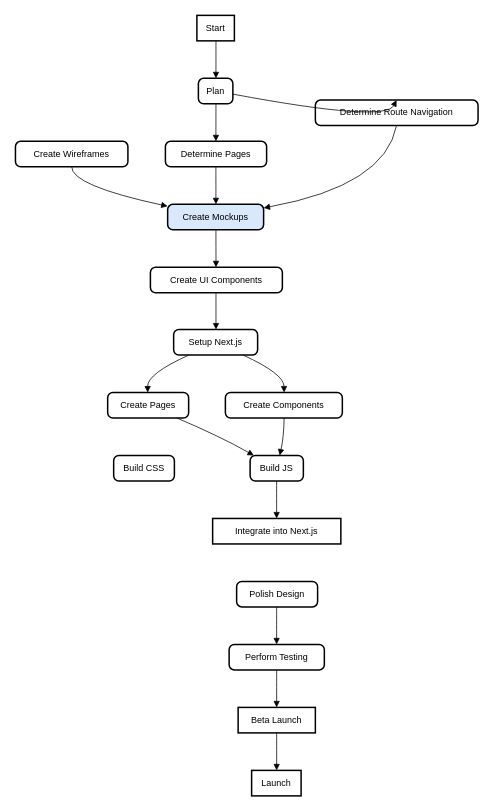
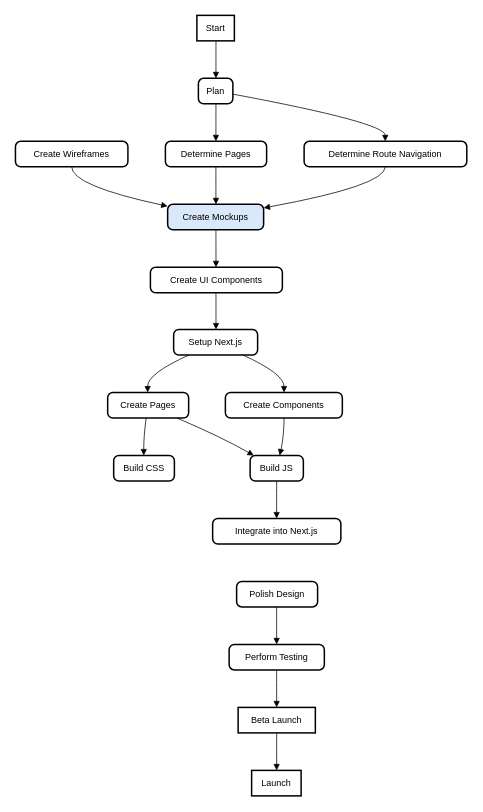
  <mxCell id="0" />
  <mxCell id="1" parent="0" />
  <mxCell id="2" value="Start" style="whiteSpace=wrap;strokeWidth=2;" vertex="1" parent="1"><mxGeometry x="262" width="50" height="34" as="geometry" y="20" /></mxCell>
  <mxCell id="3" value="Plan" style="rounded=1;absoluteArcSize=1;arcSize=14;whiteSpace=wrap;strokeWidth=2;" vertex="1" parent="1"><mxGeometry x="264" y="104" width="46" height="34" as="geometry" /></mxCell>
  <mxCell id="4" value="Create Wireframes" style="rounded=1;absoluteArcSize=1;arcSize=14;whiteSpace=wrap;strokeWidth=2;" vertex="1" parent="1"><mxGeometry y="188" width="150" height="34" as="geometry" x="20" /></mxCell>
  <mxCell id="5" value="Determine Pages" style="rounded=1;absoluteArcSize=1;arcSize=14;whiteSpace=wrap;strokeWidth=2;" vertex="1" parent="1"><mxGeometry x="220" y="188" width="135" height="34" as="geometry" /></mxCell>
- <mxCell id="6" value="Determine Route Navigation" style="rounded=1;absoluteArcSize=1;arcSize=14;whiteSpace=wrap;strokeWidth=2;" vertex="1" parent="1"><mxGeometry x="420" y="133" width="217" height="34" as="geometry" /></mxCell>
+ <mxCell id="6" value="Determine Route Navigation" style="rounded=1;absoluteArcSize=1;arcSize=14;whiteSpace=wrap;strokeWidth=2;" vertex="1" parent="1"><mxGeometry x="405" y="188" width="217" height="34" as="geometry" /></mxCell>
  <mxCell id="7" value="Create Mockups" style="rounded=1;absoluteArcSize=1;arcSize=14;whiteSpace=wrap;strokeWidth=2;fillColor=#dae8fc;" vertex="1" parent="1"><mxGeometry x="223" y="272" width="128" height="34" as="geometry" /></mxCell>
  <mxCell id="8" value="Create UI Components" style="rounded=1;absoluteArcSize=1;arcSize=14;whiteSpace=wrap;strokeWidth=2;" vertex="1" parent="1"><mxGeometry x="200" y="356" width="176" height="34" as="geometry" /></mxCell>
  <mxCell id="9" value="Setup Next.js" style="rounded=1;absoluteArcSize=1;arcSize=14;whiteSpace=wrap;strokeWidth=2;" vertex="1" parent="1"><mxGeometry x="231" y="439" width="112" height="34" as="geometry" /></mxCell>
  <mxCell id="10" value="Create Pages" style="rounded=1;absoluteArcSize=1;arcSize=14;whiteSpace=wrap;strokeWidth=2;" vertex="1" parent="1"><mxGeometry x="143" y="523" width="108" height="34" as="geometry" /></mxCell>
  <mxCell id="11" value="Create Components" style="rounded=1;absoluteArcSize=1;arcSize=14;whiteSpace=wrap;strokeWidth=2;" vertex="1" parent="1"><mxGeometry x="300" y="523" width="156" height="34" as="geometry" /></mxCell>
  <mxCell id="12" value="Build CSS" style="rounded=1;absoluteArcSize=1;arcSize=14;whiteSpace=wrap;strokeWidth=2;" vertex="1" parent="1"><mxGeometry x="151" y="607" width="81" height="34" as="geometry" /></mxCell>
  <mxCell id="13" value="Build JS" style="rounded=1;absoluteArcSize=1;arcSize=14;whiteSpace=wrap;strokeWidth=2;" vertex="1" parent="1"><mxGeometry x="333" y="607" width="71" height="34" as="geometry" /></mxCell>
- <mxCell id="14" value="Integrate into Next.js" style="absoluteArcSize=1;arcSize=14;whiteSpace=wrap;strokeWidth=2;rounded=0;" vertex="1" parent="1"><mxGeometry x="283" y="691" width="171" height="34" as="geometry" /></mxCell>
+ <mxCell id="14" value="Integrate into Next.js" style="rounded=1;absoluteArcSize=1;arcSize=14;whiteSpace=wrap;strokeWidth=2;" vertex="1" parent="1"><mxGeometry x="283" y="691" width="171" height="34" as="geometry" /></mxCell>
  <mxCell id="15" value="Polish Design" style="rounded=1;absoluteArcSize=1;arcSize=14;whiteSpace=wrap;strokeWidth=2;" vertex="1" parent="1"><mxGeometry x="315" y="775" width="108" height="34" as="geometry" /></mxCell>
  <mxCell id="16" value="Perform Testing" style="rounded=1;absoluteArcSize=1;arcSize=14;whiteSpace=wrap;strokeWidth=2;" vertex="1" parent="1"><mxGeometry x="305" y="859" width="127" height="34" as="geometry" /></mxCell>
  <mxCell id="17" value="Beta Launch" style="whiteSpace=wrap;strokeWidth=2;" vertex="1" parent="1"><mxGeometry x="317" y="943" width="103" height="34" as="geometry" /></mxCell>
  <mxCell id="18" value="Launch" style="whiteSpace=wrap;strokeWidth=2;" vertex="1" parent="1"><mxGeometry x="335" y="1027" width="66" height="34" as="geometry" /></mxCell>
  <mxCell id="19" value="" style="curved=1;startArrow=none;endArrow=block;exitX=0.509;exitY=0.997;entryX=0.509;entryY=-0.003;" edge="1" parent="1" source="2" target="3"><mxGeometry relative="1" as="geometry"><Array as="points" /></mxGeometry></mxCell>
  <mxCell id="20" value="" style="curved=1;startArrow=none;endArrow=block;exitX=0.509;exitY=0.993;entryX=0.499;entryY=-0.007;" edge="1" parent="1" source="3" target="5"><mxGeometry relative="1" as="geometry"><Array as="points" /></mxGeometry></mxCell>
  <mxCell id="21" value="" style="curved=1;startArrow=none;endArrow=block;exitX=1.009;exitY=0.621;entryX=0.499;entryY=-0.007;" edge="1" parent="1" source="3" target="6"><mxGeometry relative="1" as="geometry"><Array as="points"><mxPoint x="513" y="163" /></Array></mxGeometry></mxCell>
  <mxCell id="22" value="" style="curved=1;startArrow=none;endArrow=block;exitX=0.5;exitY=0.99;entryX=0.003;entryY=0.078;" edge="1" parent="1" source="4" target="7"><mxGeometry relative="1" as="geometry"><Array as="points"><mxPoint x="95" y="247" /></Array></mxGeometry></mxCell>
  <mxCell id="23" value="" style="curved=1;startArrow=none;endArrow=block;exitX=0.499;exitY=0.99;entryX=0.503;entryY=-0.01;" edge="1" parent="1" source="5" target="7"><mxGeometry relative="1" as="geometry"><Array as="points" /></mxGeometry></mxCell>
  <mxCell id="24" value="" style="curved=1;startArrow=none;endArrow=block;exitX=0.499;exitY=0.99;entryX=1.004;entryY=0.139;" edge="1" parent="1" source="6" target="7"><mxGeometry relative="1" as="geometry"><Array as="points"><mxPoint x="513" y="247" /></Array></mxGeometry></mxCell>
  <mxCell id="25" value="" style="curved=1;startArrow=none;endArrow=block;exitX=0.503;exitY=0.987;entryX=0.497;entryY=-0.013;" edge="1" parent="1" source="7" target="8"><mxGeometry relative="1" as="geometry"><Array as="points" /></mxGeometry></mxCell>
  <mxCell id="26" value="" style="curved=1;startArrow=none;endArrow=block;exitX=0.497;exitY=0.984;entryX=0.504;entryY=0.013;" edge="1" parent="1" source="8" target="9"><mxGeometry relative="1" as="geometry"><Array as="points" /></mxGeometry></mxCell>
  <mxCell id="27" value="" style="curved=1;startArrow=none;endArrow=block;exitX=0.176;exitY=1.01;entryX=0.495;entryY=0.01;" edge="1" parent="1" source="9" target="10"><mxGeometry relative="1" as="geometry"><Array as="points"><mxPoint x="196" y="498" /></Array></mxGeometry></mxCell>
  <mxCell id="28" value="" style="curved=1;startArrow=none;endArrow=block;exitX=0.832;exitY=1.01;entryX=0.502;entryY=0.01;" edge="1" parent="1" source="9" target="11"><mxGeometry relative="1" as="geometry"><Array as="points"><mxPoint x="378" y="498" /></Array></mxGeometry></mxCell>
+ <mxCell id="29" value="" style="curved=1;startArrow=none;endArrow=block;exitX=0.475;exitY=1.007;entryX=0.496;entryY=0.007;" edge="1" parent="1" source="10" target="12"><mxGeometry relative="1" as="geometry"><Array as="points"><mxPoint x="191" y="582" /></Array></mxGeometry></mxCell>
  <mxCell id="30" value="" style="curved=1;startArrow=none;endArrow=block;exitX=0.86;exitY=1.007;entryX=0.076;entryY=0.007;" edge="1" parent="1" source="10" target="13"><mxGeometry relative="1" as="geometry"><Array as="points"><mxPoint x="294" y="582" /></Array></mxGeometry></mxCell>
  <mxCell id="31" value="" style="curved=1;startArrow=none;endArrow=block;exitX=0.502;exitY=1.007;entryX=0.555;entryY=0.007;" edge="1" parent="1" source="11" target="13"><mxGeometry relative="1" as="geometry"><Array as="points"><mxPoint x="378" y="582" /></Array></mxGeometry></mxCell>
  <mxCell id="32" value="" style="curved=1;startArrow=none;endArrow=block;exitX=0.498;exitY=1.003;entryX=0.499;entryY=0.003;" edge="1" parent="1" source="13" target="14"><mxGeometry relative="1" as="geometry"><Array as="points" /></mxGeometry></mxCell>
  <mxCell id="33" value="" style="curved=1;startArrow=none;endArrow=block;exitX=0.494;exitY=0.997;entryX=0.499;entryY=-0.003;" edge="1" parent="1" source="15" target="16"><mxGeometry relative="1" as="geometry"><Array as="points" /></mxGeometry></mxCell>
  <mxCell id="34" value="" style="curved=1;startArrow=none;endArrow=block;exitX=0.499;exitY=0.993;entryX=0.499;entryY=-0.007;" edge="1" parent="1" source="16" target="17"><mxGeometry relative="1" as="geometry"><Array as="points" /></mxGeometry></mxCell>
  <mxCell id="35" value="" style="curved=1;startArrow=none;endArrow=block;exitX=0.499;exitY=0.99;entryX=0.506;entryY=-0.01;" edge="1" parent="1" source="17" target="18"><mxGeometry relative="1" as="geometry"><Array as="points" /></mxGeometry></mxCell>
